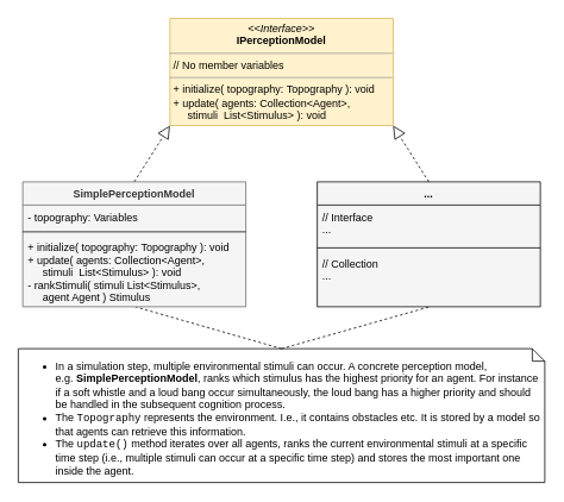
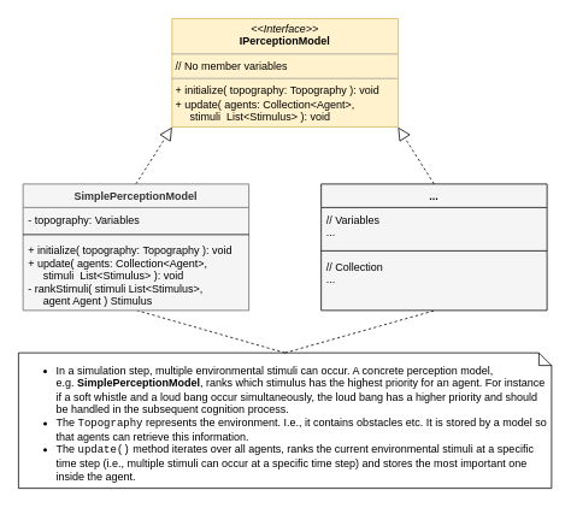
  <mxCell id="0" />
  <mxCell id="1" parent="0" />
  <mxCell id="2" value="&lt;p style=&quot;margin: 4px 0px 0px ; text-align: center&quot;&gt;&lt;i&gt;&amp;lt;&amp;lt;Interface&amp;gt;&amp;gt;&lt;/i&gt;&lt;br&gt;&lt;b&gt;IPerceptionModel&lt;/b&gt;&lt;/p&gt;&lt;hr size=&quot;1&quot;&gt;&lt;p style=&quot;margin: 0px 0px 0px 4px&quot;&gt;// No member variables&lt;/p&gt;&lt;hr size=&quot;1&quot;&gt;&lt;p style=&quot;margin: 0px 0px 0px 4px&quot;&gt;+ initialize( topography: Topography ): void&lt;/p&gt;&lt;p style=&quot;margin: 0px 0px 0px 4px&quot;&gt;+ update( agents: Collection&amp;lt;Agent&amp;gt;,&lt;/p&gt;&amp;nbsp; &amp;nbsp; &amp;nbsp; stimuli&amp;nbsp;&amp;nbsp;&lt;span&gt;List&amp;lt;Stimulus&amp;gt;&amp;nbsp;&lt;/span&gt;&lt;span&gt;): void&lt;/span&gt;" style="verticalAlign=top;align=left;overflow=fill;fontSize=12;fontFamily=Helvetica;html=1;noLabel=0;comic=0;imageVerticalAlign=top;fillColor=#fff2cc;strokeColor=#d6b656;" parent="1" vertex="1"><mxGeometry x="190" y="20" width="250" height="120" as="geometry" /></mxCell>
  <mxCell id="3" value="" style="endArrow=block;dashed=1;endFill=0;endSize=12;html=1;entryX=0;entryY=1;entryDx=0;entryDy=0;exitX=0.5;exitY=0;exitDx=0;exitDy=0;" parent="1" source="8" target="2" edge="1"><mxGeometry width="160" relative="1" as="geometry"><mxPoint x="25" y="450" as="sourcePoint" /><mxPoint x="185" y="450" as="targetPoint" /></mxGeometry></mxCell>
  <mxCell id="4" value="" style="endArrow=block;dashed=1;endFill=0;endSize=12;html=1;exitX=0.5;exitY=0;exitDx=0;exitDy=0;entryX=1;entryY=1;entryDx=0;entryDy=0;" parent="1" source="12" target="2" edge="1"><mxGeometry width="160" relative="1" as="geometry"><mxPoint x="330" y="200" as="sourcePoint" /><mxPoint x="325" y="150" as="targetPoint" /></mxGeometry></mxCell>
  <mxCell id="5" value="&lt;ul&gt;&lt;li&gt;In a simulation step, multiple environmental stimuli can occur. A concrete perception model, e.g.&amp;nbsp;&lt;b&gt;SimplePerceptionModel&lt;/b&gt;, ranks&amp;nbsp;which stimulus has the highest priority for an agent. For instance if a soft whistle and a loud bang occur simultaneously, the loud bang has a higher priority and should be handled in the subsequent cognition process.&lt;/li&gt;&lt;li&gt;The&amp;nbsp;&lt;font face=&quot;Courier New&quot;&gt;Topography&lt;/font&gt;&amp;nbsp;represents the environment. I.e., it contains obstacles etc. It is stored by a model so that agents can retrieve this information.&lt;/li&gt;&lt;li&gt;The&amp;nbsp;&lt;font face=&quot;Courier New&quot;&gt;update()&lt;/font&gt;&amp;nbsp;method iterates over all agents, ranks the current environmental stimuli at a specific time step (i.e., multiple stimuli can occur at a specific time step) and stores the most important one inside the agent.&lt;/li&gt;&lt;/ul&gt;" style="shape=note;whiteSpace=wrap;html=1;size=14;verticalAlign=top;align=left;spacingTop=-6;" parent="1" vertex="1"><mxGeometry x="20" y="390" width="590" height="150" as="geometry" /></mxCell>
  <mxCell id="6" value="" style="endArrow=none;dashed=1;html=1;exitX=0.5;exitY=0;exitDx=0;exitDy=0;exitPerimeter=0;entryX=0.504;entryY=1;entryDx=0;entryDy=0;entryPerimeter=0;" parent="1" source="5" target="11" edge="1"><mxGeometry width="50" height="50" relative="1" as="geometry"><mxPoint x="478" y="-20" as="sourcePoint" /><mxPoint x="201" y="29" as="targetPoint" /></mxGeometry></mxCell>
  <mxCell id="7" value="" style="endArrow=none;dashed=1;html=1;exitX=0.5;exitY=0;exitDx=0;exitDy=0;exitPerimeter=0;entryX=0.504;entryY=1;entryDx=0;entryDy=0;entryPerimeter=0;" parent="1" source="5" target="15" edge="1"><mxGeometry width="50" height="50" relative="1" as="geometry"><mxPoint x="325" y="400" as="sourcePoint" /><mxPoint x="161" y="360" as="targetPoint" /></mxGeometry></mxCell>
  <mxCell id="8" value="SimplePerceptionModel" style="swimlane;fontStyle=1;align=center;verticalAlign=top;childLayout=stackLayout;horizontal=1;startSize=26;horizontalStack=0;resizeParent=1;resizeParentMax=0;resizeLast=0;collapsible=1;marginBottom=0;autosize=0;fixDash=0;swimlaneFillColor=#F5F5F5;fillColor=#f5f5f5;strokeColor=#666666;fontColor=#333333;" parent="1" vertex="1"><mxGeometry x="25" y="203" width="250" height="140" as="geometry"><mxRectangle x="210" y="430" width="190" height="26" as="alternateBounds" /></mxGeometry></mxCell>
  <mxCell id="9" value="- topography: Variables" style="text;strokeColor=none;fillColor=none;align=left;verticalAlign=top;spacingLeft=4;spacingRight=4;overflow=hidden;rotatable=0;points=[[0,0.5],[1,0.5]];portConstraint=eastwest;" parent="8" vertex="1"><mxGeometry y="26" width="250" height="26" as="geometry" /></mxCell>
  <mxCell id="10" value="" style="line;strokeWidth=1;fillColor=none;align=left;verticalAlign=middle;spacingTop=-1;spacingLeft=3;spacingRight=3;rotatable=0;labelPosition=right;points=[];portConstraint=eastwest;" parent="8" vertex="1"><mxGeometry y="52" width="250" height="8" as="geometry" /></mxCell>
  <mxCell id="11" value="+ initialize( topography: Topography ): void&#10;+ update( agents: Collection&lt;Agent&gt;,&#10;     stimuli  List&lt;Stimulus&gt; ): void&#10;- rankStimuli( stimuli List&lt;Stimulus&gt;,&#10;     agent Agent ) Stimulus" style="text;strokeColor=none;fillColor=none;align=left;verticalAlign=top;spacingLeft=4;spacingRight=4;overflow=hidden;rotatable=0;points=[[0,0.5],[1,0.5]];portConstraint=eastwest;" parent="8" vertex="1"><mxGeometry y="60" width="250" height="80" as="geometry" /></mxCell>
  <mxCell id="12" value="..." style="swimlane;fontStyle=1;align=center;verticalAlign=top;childLayout=stackLayout;horizontal=1;startSize=26;horizontalStack=0;resizeParent=1;resizeParentMax=0;resizeLast=0;collapsible=1;marginBottom=0;autosize=0;fixDash=0;noLabel=0;swimlaneFillColor=#F5F5F5;fillColor=#F5F5F5;" parent="1" vertex="1"><mxGeometry x="355" y="203" width="250" height="140" as="geometry"><mxRectangle x="210" y="430" width="190" height="26" as="alternateBounds" /></mxGeometry></mxCell>
- <mxCell id="13" value="// Interface&#10;..." style="text;strokeColor=none;fillColor=none;align=left;verticalAlign=top;spacingLeft=4;spacingRight=4;overflow=hidden;rotatable=0;points=[[0,0.5],[1,0.5]];portConstraint=eastwest;" parent="12" vertex="1"><mxGeometry y="26" width="250" height="44" as="geometry" /></mxCell>
+ <mxCell id="13" value="// Variables&#10;..." style="text;strokeColor=none;fillColor=none;align=left;verticalAlign=top;spacingLeft=4;spacingRight=4;overflow=hidden;rotatable=0;points=[[0,0.5],[1,0.5]];portConstraint=eastwest;" parent="12" vertex="1"><mxGeometry y="26" width="250" height="44" as="geometry" /></mxCell>
  <mxCell id="14" value="" style="line;strokeWidth=1;fillColor=none;align=left;verticalAlign=middle;spacingTop=-1;spacingLeft=3;spacingRight=3;rotatable=0;labelPosition=right;points=[];portConstraint=eastwest;" parent="12" vertex="1"><mxGeometry y="70" width="250" height="8" as="geometry" /></mxCell>
  <mxCell id="15" value="// Collection&#10;..." style="text;strokeColor=none;fillColor=none;align=left;verticalAlign=top;spacingLeft=4;spacingRight=4;overflow=hidden;rotatable=0;points=[[0,0.5],[1,0.5]];portConstraint=eastwest;" parent="12" vertex="1"><mxGeometry y="78" width="250" height="62" as="geometry" /></mxCell>
